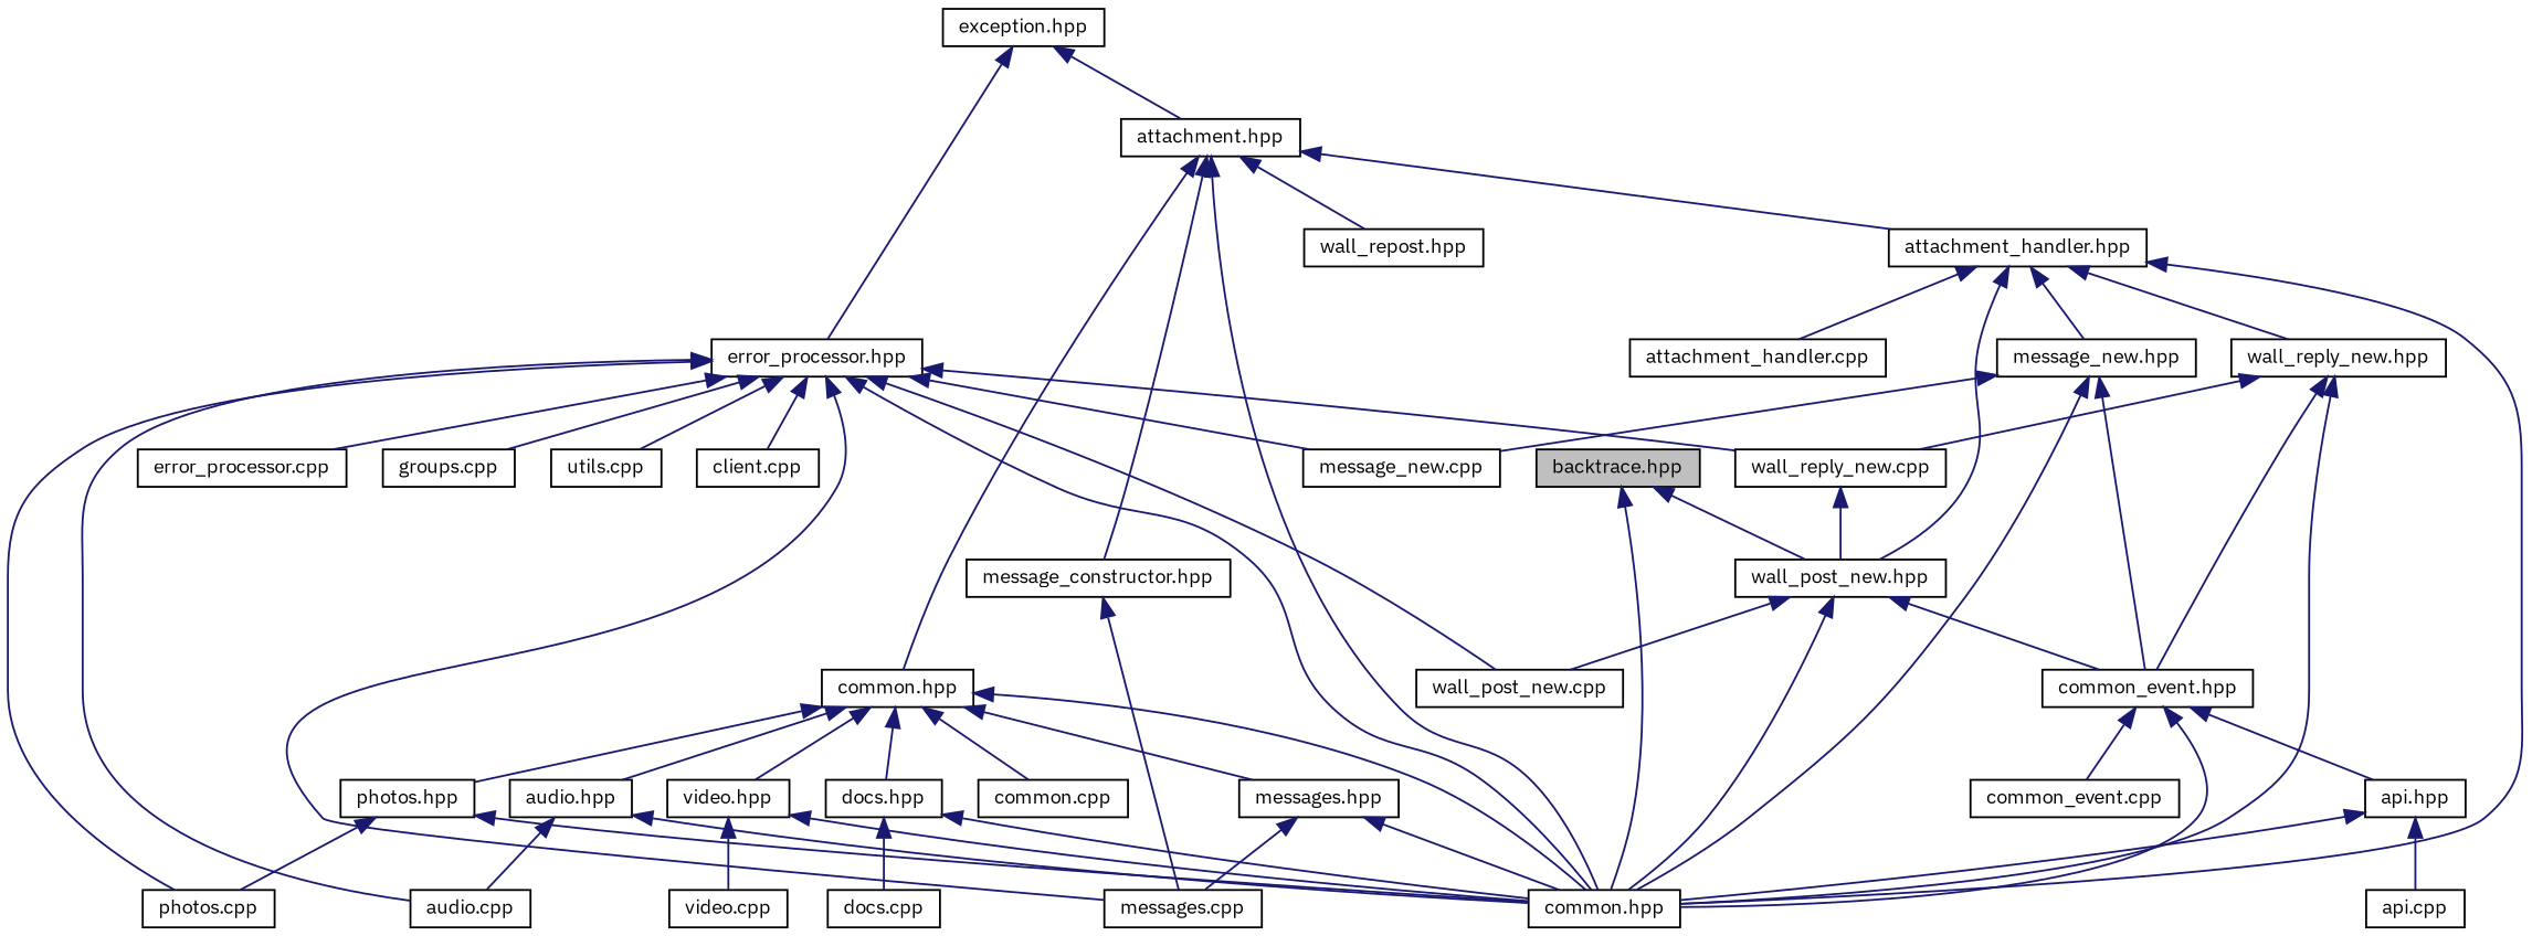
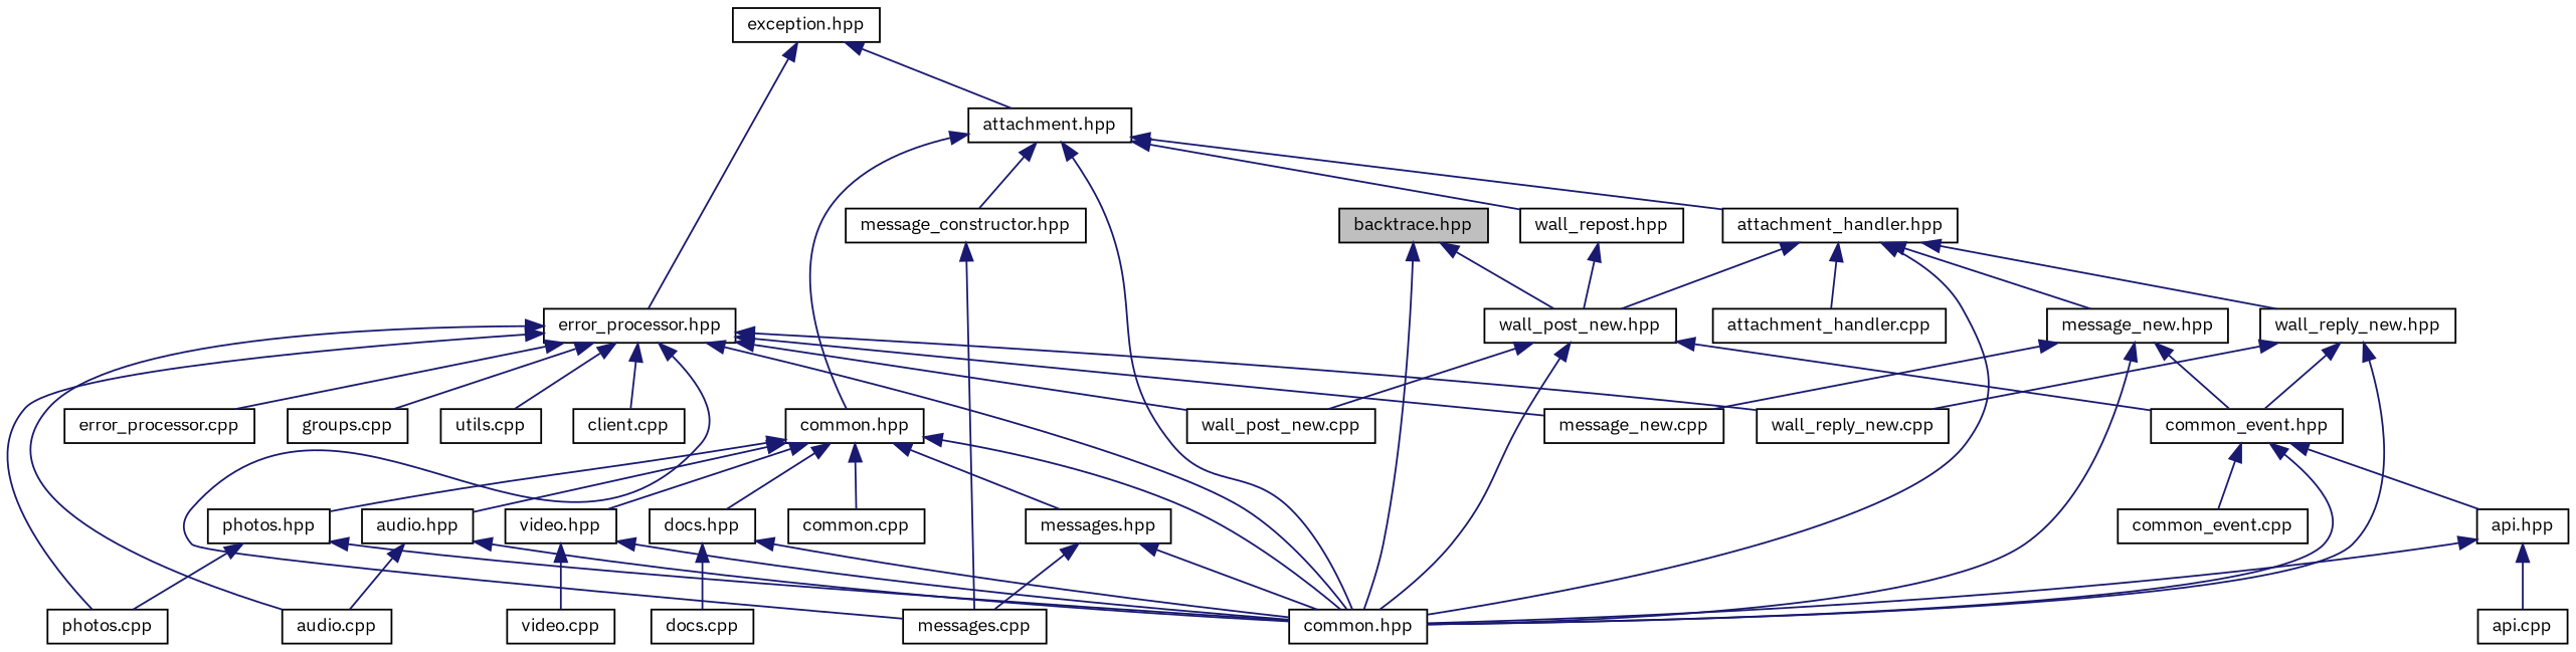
  digraph {
    fontname="IBM Plex Sans"
    node [color=black fillcolor=white fontname="IBM Plex Sans" fontsize=10 shape=record style=filled]
    edge [color=midnightblue dir=back fontname="IBM Plex Sans" fontsize=10 labelfontname=Helvetica labelfontsize=10 style=solid]
    n1 [fillcolor=grey75 fontcolor=black height=0.2 label="backtrace.hpp" width=0.4]
    n2 [height=0.2 label="common.hpp" width=0.4]
    n3 [height=0.2 label="wall_post_new.hpp" width=0.4]
    n4 [height=0.2 label="exception.hpp" width=0.4]
    n5 [height=0.2 label="attachment.hpp" width=0.4]
    n6 [height=0.2 label="error_processor.hpp" width=0.4]
    n7 [height=0.2 label="common.hpp" width=0.4]
    n8 [height=0.2 label="attachment_handler.hpp" width=0.4]
    n9 [height=0.2 label="wall_repost.hpp" width=0.4]
    n10 [height=0.2 label="message_constructor.hpp" width=0.4]
    n11 [height=0.2 label="audio.cpp" width=0.4]
    n12 [height=0.2 label="messages.cpp" width=0.4]
    n13 [height=0.2 label="photos.cpp" width=0.4]
    n14 [height=0.2 label="message_new.cpp" width=0.4]
    n15 [height=0.2 label="wall_post_new.cpp" width=0.4]
    n16 [height=0.2 label="wall_reply_new.cpp" width=0.4]
    n17 [height=0.2 label="error_processor.cpp" width=0.4]
    n18 [height=0.2 label="groups.cpp" width=0.4]
    n19 [height=0.2 label="utils.cpp" width=0.4]
    n20 [height=0.2 label="client.cpp" width=0.4]
    n21 [height=0.2 label="audio.hpp" width=0.4]
    n22 [height=0.2 label="docs.hpp" width=0.4]
    n23 [height=0.2 label="messages.hpp" width=0.4]
    n24 [height=0.2 label="photos.hpp" width=0.4]
    n25 [height=0.2 label="video.hpp" width=0.4]
    n26 [height=0.2 label="common.cpp" width=0.4]
    n27 [height=0.2 label="message_new.hpp" width=0.4]
    n28 [height=0.2 label="wall_reply_new.hpp" width=0.4]
    n29 [height=0.2 label="attachment_handler.cpp" width=0.4]
    n30 [height=0.2 label="docs.cpp" width=0.4]
    n31 [height=0.2 label="video.cpp" width=0.4]
    n32 [height=0.2 label="common_event.hpp" width=0.4]
    n33 [height=0.2 label="api.hpp" width=0.4]
    n34 [height=0.2 label="common_event.cpp" width=0.4]
    n35 [height=0.2 label="api.cpp" width=0.4]
    n1 -> n2
    n1 -> n3
    n3 -> n2
    n3 -> n15
    n3 -> n32
    n4 -> n5
    n4 -> n6
    n5 -> n2
    n5 -> n7
    n5 -> n8
    n5 -> n9
    n5 -> n10
    n6 -> n2
    n6 -> n11
    n6 -> n12
    n6 -> n13
    n6 -> n14
    n6 -> n15
    n6 -> n16
    n6 -> n17
    n6 -> n18
    n6 -> n19
    n6 -> n20
    n7 -> n2
    n7 -> n21
    n7 -> n22
    n7 -> n23
    n7 -> n24
    n7 -> n25
    n7 -> n26
    n8 -> n2
    n8 -> n3
    n8 -> n27
    n8 -> n28
    n8 -> n29
-   n16 -> n3
+   n9 -> n3
    n10 -> n12
    n21 -> n2
    n21 -> n11
    n22 -> n2
    n22 -> n30
    n23 -> n2
    n23 -> n12
    n24 -> n2
    n24 -> n13
    n25 -> n2
    n25 -> n31
    n27 -> n2
    n27 -> n14
    n27 -> n32
    n28 -> n2
    n28 -> n16
    n28 -> n32
    n32 -> n2
    n32 -> n33
    n32 -> n34
    n33 -> n2
    n33 -> n35
  }
